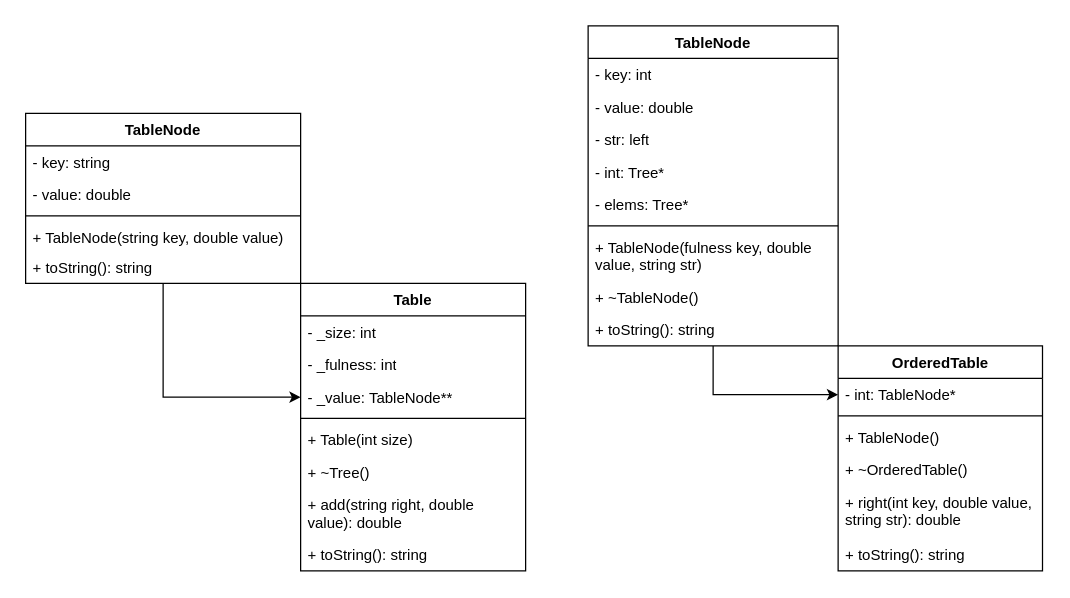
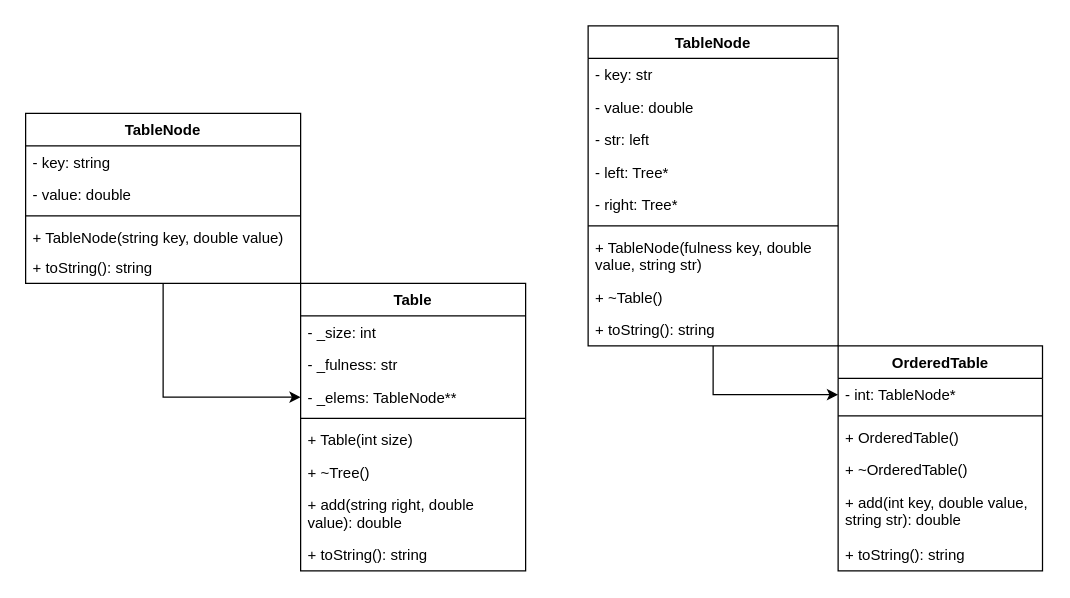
  <mxCell id="0" />
  <mxCell id="1" parent="0" />
  <mxCell id="2" value="Table" style="swimlane;fontStyle=1;align=center;verticalAlign=top;childLayout=stackLayout;horizontal=1;startSize=26;horizontalStack=0;resizeParent=1;resizeParentMax=0;resizeLast=0;collapsible=1;marginBottom=0;whiteSpace=wrap;html=1;" vertex="1" parent="1"><mxGeometry x="240" y="226" width="180" height="230" as="geometry"><mxRectangle x="101" y="384" width="52" height="26" as="alternateBounds" /></mxGeometry></mxCell>
  <mxCell id="3" value="- _size: int" style="text;strokeColor=none;fillColor=none;align=left;verticalAlign=top;spacingLeft=4;spacingRight=4;overflow=hidden;rotatable=0;points=[[0,0.5],[1,0.5]];portConstraint=eastwest;whiteSpace=wrap;html=1;" vertex="1" parent="2"><mxGeometry y="26" width="180" height="26" as="geometry" /></mxCell>
- <mxCell id="4" value="- _fulness: int" style="text;strokeColor=none;fillColor=none;align=left;verticalAlign=top;spacingLeft=4;spacingRight=4;overflow=hidden;rotatable=0;points=[[0,0.5],[1,0.5]];portConstraint=eastwest;whiteSpace=wrap;html=1;" vertex="1" parent="2"><mxGeometry y="52" width="180" height="26" as="geometry" /></mxCell>
- <mxCell id="5" value="- _value: TableNode**" style="text;strokeColor=none;fillColor=none;align=left;verticalAlign=top;spacingLeft=4;spacingRight=4;overflow=hidden;rotatable=0;points=[[0,0.5],[1,0.5]];portConstraint=eastwest;whiteSpace=wrap;html=1;" vertex="1" parent="2"><mxGeometry y="78" width="180" height="26" as="geometry" /></mxCell>
+ <mxCell id="4" value="- _fulness: str" style="text;strokeColor=none;fillColor=none;align=left;verticalAlign=top;spacingLeft=4;spacingRight=4;overflow=hidden;rotatable=0;points=[[0,0.5],[1,0.5]];portConstraint=eastwest;whiteSpace=wrap;html=1;" vertex="1" parent="2"><mxGeometry y="52" width="180" height="26" as="geometry" /></mxCell>
+ <mxCell id="5" value="- _elems: TableNode**" style="text;strokeColor=none;fillColor=none;align=left;verticalAlign=top;spacingLeft=4;spacingRight=4;overflow=hidden;rotatable=0;points=[[0,0.5],[1,0.5]];portConstraint=eastwest;whiteSpace=wrap;html=1;" vertex="1" parent="2"><mxGeometry y="78" width="180" height="26" as="geometry" /></mxCell>
  <mxCell id="6" value="" style="line;strokeWidth=1;fillColor=none;align=left;verticalAlign=middle;spacingTop=-1;spacingLeft=3;spacingRight=3;rotatable=0;labelPosition=right;points=[];portConstraint=eastwest;strokeColor=inherit;" vertex="1" parent="2"><mxGeometry y="104" width="180" height="8" as="geometry" /></mxCell>
  <mxCell id="7" value="&lt;div style=&quot;text-align: center;&quot;&gt;&lt;span style=&quot;background-color: initial;&quot;&gt;+ Table&lt;/span&gt;&lt;span style=&quot;background-color: initial;&quot;&gt;(int size)&lt;/span&gt;&lt;/div&gt;" style="text;strokeColor=none;fillColor=none;align=left;verticalAlign=top;spacingLeft=4;spacingRight=4;overflow=hidden;rotatable=0;points=[[0,0.5],[1,0.5]];portConstraint=eastwest;whiteSpace=wrap;html=1;" vertex="1" parent="2"><mxGeometry y="112" width="180" height="26" as="geometry" /></mxCell>
  <mxCell id="8" value="+ ~Tree()" style="text;strokeColor=none;fillColor=none;align=left;verticalAlign=top;spacingLeft=4;spacingRight=4;overflow=hidden;rotatable=0;points=[[0,0.5],[1,0.5]];portConstraint=eastwest;whiteSpace=wrap;html=1;" vertex="1" parent="2"><mxGeometry y="138" width="180" height="26" as="geometry" /></mxCell>
  <mxCell id="9" value="+ add(string right, double value): double" style="text;strokeColor=none;fillColor=none;align=left;verticalAlign=top;spacingLeft=4;spacingRight=4;overflow=hidden;rotatable=0;points=[[0,0.5],[1,0.5]];portConstraint=eastwest;whiteSpace=wrap;html=1;" vertex="1" parent="2"><mxGeometry y="164" width="180" height="40" as="geometry" /></mxCell>
  <mxCell id="10" value="+ toString(): string" style="text;strokeColor=none;fillColor=none;align=left;verticalAlign=top;spacingLeft=4;spacingRight=4;overflow=hidden;rotatable=0;points=[[0,0.5],[1,0.5]];portConstraint=eastwest;whiteSpace=wrap;html=1;" vertex="1" parent="2"><mxGeometry y="204" width="180" height="26" as="geometry" /></mxCell>
  <mxCell id="11" style="edgeStyle=orthogonalEdgeStyle;rounded=0;orthogonalLoop=1;jettySize=auto;html=1;entryX=0;entryY=0.5;entryDx=0;entryDy=0;" edge="1" parent="1" source="12" target="5"><mxGeometry relative="1" as="geometry" /></mxCell>
  <mxCell id="12" value="TableNode" style="swimlane;fontStyle=1;align=center;verticalAlign=top;childLayout=stackLayout;horizontal=1;startSize=26;horizontalStack=0;resizeParent=1;resizeParentMax=0;resizeLast=0;collapsible=1;marginBottom=0;whiteSpace=wrap;html=1;" vertex="1" parent="1"><mxGeometry x="20" y="90" width="220" height="136" as="geometry"><mxRectangle x="101" y="384" width="52" height="26" as="alternateBounds" /></mxGeometry></mxCell>
  <mxCell id="13" value="- key: string" style="text;strokeColor=none;fillColor=none;align=left;verticalAlign=top;spacingLeft=4;spacingRight=4;overflow=hidden;rotatable=0;points=[[0,0.5],[1,0.5]];portConstraint=eastwest;whiteSpace=wrap;html=1;" vertex="1" parent="12"><mxGeometry y="26" width="220" height="26" as="geometry" /></mxCell>
  <mxCell id="14" value="- value: double" style="text;strokeColor=none;fillColor=none;align=left;verticalAlign=top;spacingLeft=4;spacingRight=4;overflow=hidden;rotatable=0;points=[[0,0.5],[1,0.5]];portConstraint=eastwest;whiteSpace=wrap;html=1;" vertex="1" parent="12"><mxGeometry y="52" width="220" height="26" as="geometry" /></mxCell>
  <mxCell id="15" value="" style="line;strokeWidth=1;fillColor=none;align=left;verticalAlign=middle;spacingTop=-1;spacingLeft=3;spacingRight=3;rotatable=0;labelPosition=right;points=[];portConstraint=eastwest;strokeColor=inherit;" vertex="1" parent="12"><mxGeometry y="78" width="220" height="8" as="geometry" /></mxCell>
  <mxCell id="16" value="+ TableNode(string key, double value)" style="text;strokeColor=none;fillColor=none;align=left;verticalAlign=top;spacingLeft=4;spacingRight=4;overflow=hidden;rotatable=0;points=[[0,0.5],[1,0.5]];portConstraint=eastwest;whiteSpace=wrap;html=1;" vertex="1" parent="12"><mxGeometry y="86" width="220" height="24" as="geometry" /></mxCell>
  <mxCell id="17" value="+ toString(): string" style="text;strokeColor=none;fillColor=none;align=left;verticalAlign=top;spacingLeft=4;spacingRight=4;overflow=hidden;rotatable=0;points=[[0,0.5],[1,0.5]];portConstraint=eastwest;whiteSpace=wrap;html=1;" vertex="1" parent="12"><mxGeometry y="110" width="220" height="26" as="geometry" /></mxCell>
  <mxCell id="18" style="edgeStyle=orthogonalEdgeStyle;rounded=0;orthogonalLoop=1;jettySize=auto;html=1;entryX=0;entryY=0.5;entryDx=0;entryDy=0;" edge="1" parent="1" source="19" target="30"><mxGeometry relative="1" as="geometry" /></mxCell>
  <mxCell id="19" value="TableNode" style="swimlane;fontStyle=1;align=center;verticalAlign=top;childLayout=stackLayout;horizontal=1;startSize=26;horizontalStack=0;resizeParent=1;resizeParentMax=0;resizeLast=0;collapsible=1;marginBottom=0;whiteSpace=wrap;html=1;" vertex="1" parent="1"><mxGeometry x="470" y="20" width="200" height="256" as="geometry"><mxRectangle x="101" y="384" width="52" height="26" as="alternateBounds" /></mxGeometry></mxCell>
- <mxCell id="20" value="- key: int" style="text;strokeColor=none;fillColor=none;align=left;verticalAlign=top;spacingLeft=4;spacingRight=4;overflow=hidden;rotatable=0;points=[[0,0.5],[1,0.5]];portConstraint=eastwest;whiteSpace=wrap;html=1;" vertex="1" parent="19"><mxGeometry y="26" width="200" height="26" as="geometry" /></mxCell>
+ <mxCell id="20" value="- key: str" style="text;strokeColor=none;fillColor=none;align=left;verticalAlign=top;spacingLeft=4;spacingRight=4;overflow=hidden;rotatable=0;points=[[0,0.5],[1,0.5]];portConstraint=eastwest;whiteSpace=wrap;html=1;" vertex="1" parent="19"><mxGeometry y="26" width="200" height="26" as="geometry" /></mxCell>
  <mxCell id="21" value="- value: double" style="text;strokeColor=none;fillColor=none;align=left;verticalAlign=top;spacingLeft=4;spacingRight=4;overflow=hidden;rotatable=0;points=[[0,0.5],[1,0.5]];portConstraint=eastwest;whiteSpace=wrap;html=1;" vertex="1" parent="19"><mxGeometry y="52" width="200" height="26" as="geometry" /></mxCell>
  <mxCell id="22" value="- str: left" style="text;strokeColor=none;fillColor=none;align=left;verticalAlign=top;spacingLeft=4;spacingRight=4;overflow=hidden;rotatable=0;points=[[0,0.5],[1,0.5]];portConstraint=eastwest;whiteSpace=wrap;html=1;" vertex="1" parent="19"><mxGeometry y="78" width="200" height="26" as="geometry" /></mxCell>
- <mxCell id="23" value="- int: Tree*" style="text;strokeColor=none;fillColor=none;align=left;verticalAlign=top;spacingLeft=4;spacingRight=4;overflow=hidden;rotatable=0;points=[[0,0.5],[1,0.5]];portConstraint=eastwest;whiteSpace=wrap;html=1;" vertex="1" parent="19"><mxGeometry y="104" width="200" height="26" as="geometry" /></mxCell>
- <mxCell id="24" value="- elems: Tree*" style="text;strokeColor=none;fillColor=none;align=left;verticalAlign=top;spacingLeft=4;spacingRight=4;overflow=hidden;rotatable=0;points=[[0,0.5],[1,0.5]];portConstraint=eastwest;whiteSpace=wrap;html=1;" vertex="1" parent="19"><mxGeometry y="130" width="200" height="26" as="geometry" /></mxCell>
+ <mxCell id="23" value="- left: Tree*" style="text;strokeColor=none;fillColor=none;align=left;verticalAlign=top;spacingLeft=4;spacingRight=4;overflow=hidden;rotatable=0;points=[[0,0.5],[1,0.5]];portConstraint=eastwest;whiteSpace=wrap;html=1;" vertex="1" parent="19"><mxGeometry y="104" width="200" height="26" as="geometry" /></mxCell>
+ <mxCell id="24" value="- right: Tree*" style="text;strokeColor=none;fillColor=none;align=left;verticalAlign=top;spacingLeft=4;spacingRight=4;overflow=hidden;rotatable=0;points=[[0,0.5],[1,0.5]];portConstraint=eastwest;whiteSpace=wrap;html=1;" vertex="1" parent="19"><mxGeometry y="130" width="200" height="26" as="geometry" /></mxCell>
  <mxCell id="25" value="" style="line;strokeWidth=1;fillColor=none;align=left;verticalAlign=middle;spacingTop=-1;spacingLeft=3;spacingRight=3;rotatable=0;labelPosition=right;points=[];portConstraint=eastwest;strokeColor=inherit;" vertex="1" parent="19"><mxGeometry y="156" width="200" height="8" as="geometry" /></mxCell>
  <mxCell id="26" value="+ TableNode(fulness key, double value, string str)" style="text;strokeColor=none;fillColor=none;align=left;verticalAlign=top;spacingLeft=4;spacingRight=4;overflow=hidden;rotatable=0;points=[[0,0.5],[1,0.5]];portConstraint=eastwest;whiteSpace=wrap;html=1;" vertex="1" parent="19"><mxGeometry y="164" width="200" height="40" as="geometry" /></mxCell>
- <mxCell id="27" value="+ ~TableNode()" style="text;strokeColor=none;fillColor=none;align=left;verticalAlign=top;spacingLeft=4;spacingRight=4;overflow=hidden;rotatable=0;points=[[0,0.5],[1,0.5]];portConstraint=eastwest;whiteSpace=wrap;html=1;" vertex="1" parent="19"><mxGeometry y="204" width="200" height="26" as="geometry" /></mxCell>
+ <mxCell id="27" value="+ ~Table()" style="text;strokeColor=none;fillColor=none;align=left;verticalAlign=top;spacingLeft=4;spacingRight=4;overflow=hidden;rotatable=0;points=[[0,0.5],[1,0.5]];portConstraint=eastwest;whiteSpace=wrap;html=1;" vertex="1" parent="19"><mxGeometry y="204" width="200" height="26" as="geometry" /></mxCell>
  <mxCell id="28" value="+ toString(): string" style="text;strokeColor=none;fillColor=none;align=left;verticalAlign=top;spacingLeft=4;spacingRight=4;overflow=hidden;rotatable=0;points=[[0,0.5],[1,0.5]];portConstraint=eastwest;whiteSpace=wrap;html=1;" vertex="1" parent="19"><mxGeometry y="230" width="200" height="26" as="geometry" /></mxCell>
  <mxCell id="29" value="OrderedTable" style="swimlane;fontStyle=1;align=center;verticalAlign=top;childLayout=stackLayout;horizontal=1;startSize=26;horizontalStack=0;resizeParent=1;resizeParentMax=0;resizeLast=0;collapsible=1;marginBottom=0;whiteSpace=wrap;html=1;" vertex="1" parent="1"><mxGeometry x="670" y="276" width="163.5" height="180" as="geometry"><mxRectangle x="101" y="384" width="52" height="26" as="alternateBounds" /></mxGeometry></mxCell>
  <mxCell id="30" value="- int: TableNode*" style="text;strokeColor=none;fillColor=none;align=left;verticalAlign=top;spacingLeft=4;spacingRight=4;overflow=hidden;rotatable=0;points=[[0,0.5],[1,0.5]];portConstraint=eastwest;whiteSpace=wrap;html=1;" vertex="1" parent="29"><mxGeometry y="26" width="163.5" height="26" as="geometry" /></mxCell>
  <mxCell id="31" value="" style="line;strokeWidth=1;fillColor=none;align=left;verticalAlign=middle;spacingTop=-1;spacingLeft=3;spacingRight=3;rotatable=0;labelPosition=right;points=[];portConstraint=eastwest;strokeColor=inherit;" vertex="1" parent="29"><mxGeometry y="52" width="163.5" height="8" as="geometry" /></mxCell>
- <mxCell id="32" value="&lt;div style=&quot;text-align: center;&quot;&gt;&lt;span style=&quot;background-color: initial;&quot;&gt;+ TableNode&lt;/span&gt;&lt;span style=&quot;background-color: initial;&quot;&gt;()&lt;/span&gt;&lt;/div&gt;" style="text;strokeColor=none;fillColor=none;align=left;verticalAlign=top;spacingLeft=4;spacingRight=4;overflow=hidden;rotatable=0;points=[[0,0.5],[1,0.5]];portConstraint=eastwest;whiteSpace=wrap;html=1;" vertex="1" parent="29"><mxGeometry y="60" width="163.5" height="26" as="geometry" /></mxCell>
+ <mxCell id="32" value="&lt;div style=&quot;text-align: center;&quot;&gt;&lt;span style=&quot;background-color: initial;&quot;&gt;+ OrderedTable&lt;/span&gt;&lt;span style=&quot;background-color: initial;&quot;&gt;()&lt;/span&gt;&lt;/div&gt;" style="text;strokeColor=none;fillColor=none;align=left;verticalAlign=top;spacingLeft=4;spacingRight=4;overflow=hidden;rotatable=0;points=[[0,0.5],[1,0.5]];portConstraint=eastwest;whiteSpace=wrap;html=1;" vertex="1" parent="29"><mxGeometry y="60" width="163.5" height="26" as="geometry" /></mxCell>
  <mxCell id="33" value="+ ~&lt;span style=&quot;text-align: center;&quot;&gt;OrderedTable&lt;/span&gt;()" style="text;strokeColor=none;fillColor=none;align=left;verticalAlign=top;spacingLeft=4;spacingRight=4;overflow=hidden;rotatable=0;points=[[0,0.5],[1,0.5]];portConstraint=eastwest;whiteSpace=wrap;html=1;" vertex="1" parent="29"><mxGeometry y="86" width="163.5" height="26" as="geometry" /></mxCell>
- <mxCell id="34" value="+ right(int key, double value, string str): double" style="text;strokeColor=none;fillColor=none;align=left;verticalAlign=top;spacingLeft=4;spacingRight=4;overflow=hidden;rotatable=0;points=[[0,0.5],[1,0.5]];portConstraint=eastwest;whiteSpace=wrap;html=1;" vertex="1" parent="29"><mxGeometry y="112" width="163.5" height="42" as="geometry" /></mxCell>
+ <mxCell id="34" value="+ add(int key, double value, string str): double" style="text;strokeColor=none;fillColor=none;align=left;verticalAlign=top;spacingLeft=4;spacingRight=4;overflow=hidden;rotatable=0;points=[[0,0.5],[1,0.5]];portConstraint=eastwest;whiteSpace=wrap;html=1;" vertex="1" parent="29"><mxGeometry y="112" width="163.5" height="42" as="geometry" /></mxCell>
  <mxCell id="35" value="+ toString(): string" style="text;strokeColor=none;fillColor=none;align=left;verticalAlign=top;spacingLeft=4;spacingRight=4;overflow=hidden;rotatable=0;points=[[0,0.5],[1,0.5]];portConstraint=eastwest;whiteSpace=wrap;html=1;" vertex="1" parent="29"><mxGeometry y="154" width="163.5" height="26" as="geometry" /></mxCell>
